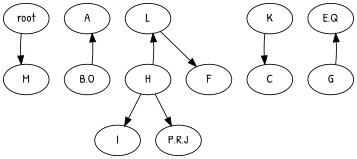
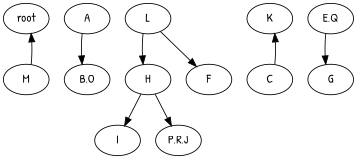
  strict digraph {
    fontname="Patrick Hand"
    node [fontname="Patrick Hand"]
    edge [fontname="Patrick Hand"]
    n1 [label=root]
    n2 [label=M]
    n3 [label=A]
    n4 [label="B,O"]
    n5 [label=L]
    n6 [label=H]
    n7 [label=F]
    n8 [label=I]
    n9 [label="P,R,J"]
    n10 [label=K]
    n11 [label=C]
    n12 [label="E,Q"]
    n13 [label=G]
-   n1 -> n2
-   n4 -> n3
-   n6 -> n5
+   n2 -> n1
+   n3 -> n4
+   n5 -> n6
    n5 -> n7
    n6 -> n8
    n6 -> n9
-   n10 -> n11
-   n13 -> n12
+   n11 -> n10
+   n12 -> n13
  }
